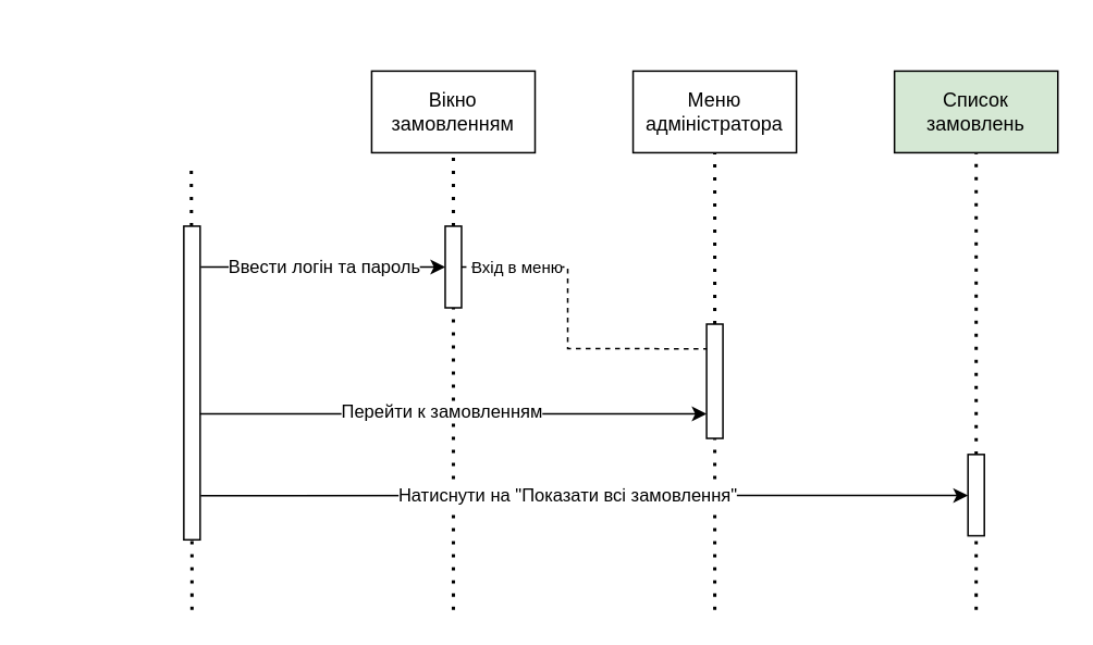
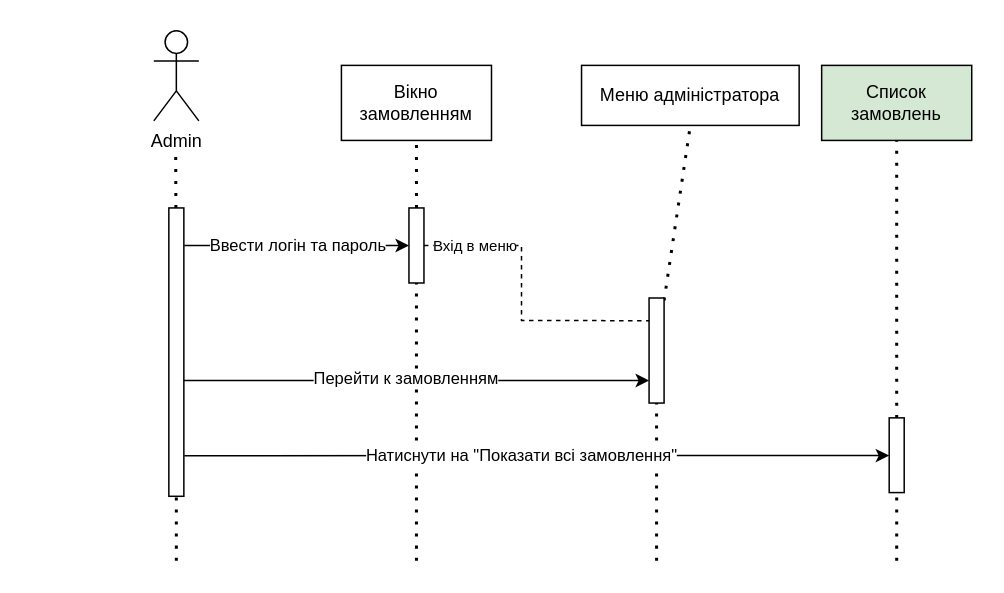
  <mxCell id="0" />
  <mxCell id="1" parent="0" />
+ <mxCell id="2" value="Admin" style="shape=umlActor;verticalLabelPosition=bottom;verticalAlign=top;html=1;outlineConnect=0;" parent="1" vertex="1"><mxGeometry x="102" y="20" width="30" height="60" as="geometry" /></mxCell>
  <mxCell id="3" value="" style="endArrow=none;dashed=1;html=1;dashPattern=1 3;strokeWidth=2;rounded=0;" parent="1" source="6" edge="1"><mxGeometry width="50" height="50" relative="1" as="geometry"><mxPoint x="116.78" y="453" as="sourcePoint" /><mxPoint x="116.58" y="103" as="targetPoint" /></mxGeometry></mxCell>
  <mxCell id="4" value="" style="endArrow=none;dashed=1;html=1;dashPattern=1 3;strokeWidth=2;rounded=0;entryX=0.5;entryY=1;entryDx=0;entryDy=0;" parent="1" source="8" target="13" edge="1"><mxGeometry width="50" height="50" relative="1" as="geometry"><mxPoint x="437.2" y="453" as="sourcePoint" /><mxPoint x="437" y="103" as="targetPoint" /></mxGeometry></mxCell>
  <mxCell id="5" value="" style="endArrow=none;dashed=1;html=1;dashPattern=1 3;strokeWidth=2;rounded=0;" parent="1" target="6" edge="1"><mxGeometry width="50" height="50" relative="1" as="geometry"><mxPoint x="117" y="373" as="sourcePoint" /><mxPoint x="116.58" y="103" as="targetPoint" /></mxGeometry></mxCell>
  <mxCell id="6" value="" style="rounded=0;whiteSpace=wrap;html=1;rotation=90;" parent="1" vertex="1"><mxGeometry x="20.94" y="229.06" width="192.14" height="10" as="geometry" /></mxCell>
  <mxCell id="7" value="" style="endArrow=none;dashed=1;html=1;dashPattern=1 3;strokeWidth=2;rounded=0;" parent="1" target="8" edge="1"><mxGeometry width="50" height="50" relative="1" as="geometry"><mxPoint x="437" y="373" as="sourcePoint" /><mxPoint x="437" y="103" as="targetPoint" /></mxGeometry></mxCell>
  <mxCell id="8" value="" style="rounded=0;whiteSpace=wrap;html=1;rotation=90;" parent="1" vertex="1"><mxGeometry x="402" y="228" width="70" height="10" as="geometry" /></mxCell>
  <mxCell id="9" value="" style="endArrow=none;dashed=1;html=1;dashPattern=1 3;strokeWidth=2;rounded=0;entryX=0.5;entryY=1;entryDx=0;entryDy=0;" parent="1" source="11" target="12" edge="1"><mxGeometry width="50" height="50" relative="1" as="geometry"><mxPoint x="277.2" y="453" as="sourcePoint" /><mxPoint x="277" y="103" as="targetPoint" /></mxGeometry></mxCell>
  <mxCell id="10" value="" style="endArrow=none;dashed=1;html=1;dashPattern=1 3;strokeWidth=2;rounded=0;" parent="1" target="11" edge="1"><mxGeometry width="50" height="50" relative="1" as="geometry"><mxPoint x="277" y="373" as="sourcePoint" /><mxPoint x="277" y="103" as="targetPoint" /></mxGeometry></mxCell>
  <mxCell id="11" value="" style="rounded=0;whiteSpace=wrap;html=1;rotation=90;" parent="1" vertex="1"><mxGeometry x="252" y="158" width="50" height="10" as="geometry" /></mxCell>
  <mxCell id="12" value="Вікно замовленням" style="rounded=0;whiteSpace=wrap;html=1;" parent="1" vertex="1"><mxGeometry x="227" y="43" width="100" height="50" as="geometry" /></mxCell>
- <mxCell id="13" value="Меню адміністратора" style="rounded=0;whiteSpace=wrap;html=1;" parent="1" vertex="1"><mxGeometry x="387" y="43" width="100" height="50" as="geometry" /></mxCell>
+ <mxCell id="13" value="Меню адміністратора" style="rounded=0;whiteSpace=wrap;html=1;" parent="1" vertex="1"><mxGeometry x="387" y="43" width="145" height="40" as="geometry" /></mxCell>
  <mxCell id="14" value="" style="endArrow=none;dashed=1;html=1;dashPattern=1 3;strokeWidth=2;rounded=0;entryX=0.5;entryY=1;entryDx=0;entryDy=0;" parent="1" source="16" target="17" edge="1"><mxGeometry width="50" height="50" relative="1" as="geometry"><mxPoint x="597.2" y="453" as="sourcePoint" /><mxPoint x="597" y="103" as="targetPoint" /></mxGeometry></mxCell>
  <mxCell id="15" value="" style="endArrow=none;dashed=1;html=1;dashPattern=1 3;strokeWidth=2;rounded=0;" parent="1" target="16" edge="1"><mxGeometry width="50" height="50" relative="1" as="geometry"><mxPoint x="597" y="373" as="sourcePoint" /><mxPoint x="597" y="103" as="targetPoint" /></mxGeometry></mxCell>
  <mxCell id="16" value="" style="rounded=0;whiteSpace=wrap;html=1;rotation=90;" parent="1" vertex="1"><mxGeometry x="572.1" y="297.77" width="49.79" height="10" as="geometry" /></mxCell>
  <mxCell id="17" value="Список замовлень" style="rounded=0;whiteSpace=wrap;html=1;fillColor=#d5e8d4;" parent="1" vertex="1"><mxGeometry x="547" y="43" width="100" height="50" as="geometry" /></mxCell>
  <mxCell id="18" value="" style="endArrow=classic;html=1;rounded=0;entryX=0.5;entryY=1;entryDx=0;entryDy=0;exitX=0.13;exitY=-0.032;exitDx=0;exitDy=0;exitPerimeter=0;" parent="1" source="6" target="11" edge="1"><mxGeometry width="50" height="50" relative="1" as="geometry"><mxPoint x="127" y="163" as="sourcePoint" /><mxPoint x="267" y="163" as="targetPoint" /></mxGeometry></mxCell>
  <mxCell id="19" value="&lt;font style=&quot;font-size: 11px;&quot;&gt;Ввести логін та пароль&lt;/font&gt;" style="edgeLabel;html=1;align=center;verticalAlign=middle;resizable=0;points=[];" parent="18" vertex="1" connectable="0"><mxGeometry x="0.095" relative="1" as="geometry"><mxPoint x="-7" as="offset" /></mxGeometry></mxCell>
  <mxCell id="20" value="" style="endArrow=classic;html=1;rounded=0;entryX=0.567;entryY=1;entryDx=0;entryDy=0;entryPerimeter=0;exitX=0.598;exitY=0.005;exitDx=0;exitDy=0;exitPerimeter=0;" parent="1" source="6" edge="1"><mxGeometry width="50" height="50" relative="1" as="geometry"><mxPoint x="127" y="253" as="sourcePoint" /><mxPoint x="432" y="253" as="targetPoint" /></mxGeometry></mxCell>
  <mxCell id="21" value="Перейти к замовленням" style="edgeLabel;html=1;align=center;verticalAlign=middle;resizable=0;points=[];" parent="20" vertex="1" connectable="0"><mxGeometry x="-0.045" y="1" relative="1" as="geometry"><mxPoint as="offset" /></mxGeometry></mxCell>
  <mxCell id="22" value="" style="endArrow=classic;html=1;rounded=0;exitX=0.859;exitY=-0.032;exitDx=0;exitDy=0;exitPerimeter=0;" parent="1" source="6" edge="1"><mxGeometry width="50" height="50" relative="1" as="geometry"><mxPoint x="127" y="303" as="sourcePoint" /><mxPoint x="592" y="303" as="targetPoint" /></mxGeometry></mxCell>
  <mxCell id="23" value="Натиснути на &quot;Показати всі замовлення&quot;" style="edgeLabel;html=1;align=center;verticalAlign=middle;resizable=0;points=[];" parent="22" vertex="1" connectable="0"><mxGeometry x="-0.045" y="1" relative="1" as="geometry"><mxPoint as="offset" /></mxGeometry></mxCell>
  <mxCell id="24" value="" style="endArrow=none;dashed=1;html=1;rounded=0;exitX=0.5;exitY=0;exitDx=0;exitDy=0;entryX=0.216;entryY=0.987;entryDx=0;entryDy=0;entryPerimeter=0;" edge="1" parent="1" source="11" target="8"><mxGeometry width="50" height="50" relative="1" as="geometry"><mxPoint x="317" y="203" as="sourcePoint" /><mxPoint x="427" y="213" as="targetPoint" /><Array as="points"><mxPoint x="347" y="163" /><mxPoint x="347" y="213" /></Array></mxGeometry></mxCell>
  <mxCell id="25" value="&lt;font style=&quot;font-size: 10px;&quot;&gt;Вхід в меню&lt;/font&gt;" style="edgeLabel;html=1;align=center;verticalAlign=middle;resizable=0;points=[];" vertex="1" connectable="0" parent="24"><mxGeometry x="-0.775" relative="1" as="geometry"><mxPoint x="10" y="-1" as="offset" /></mxGeometry></mxCell>
